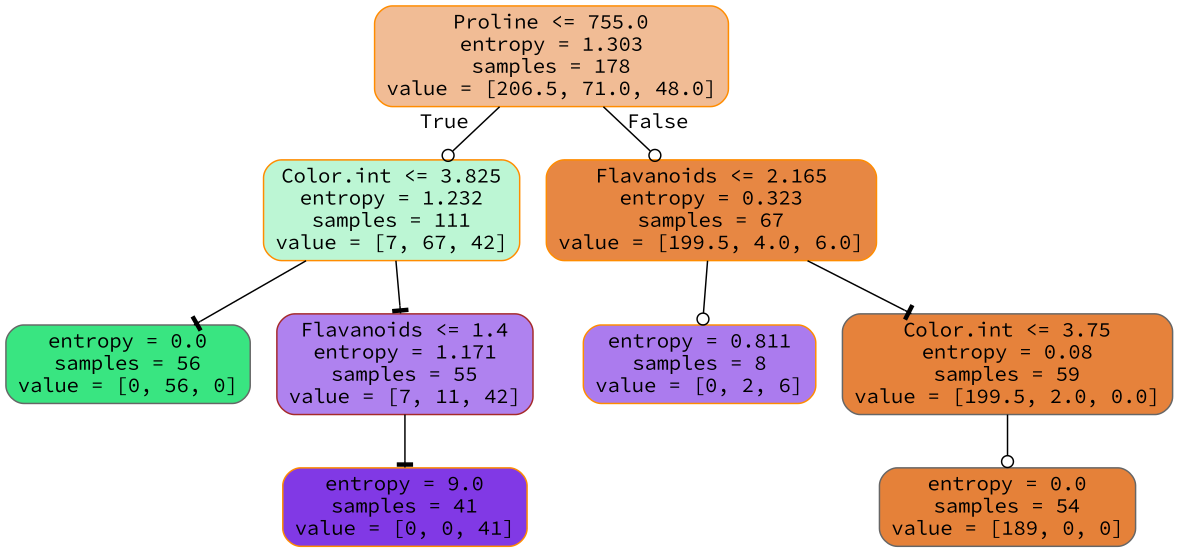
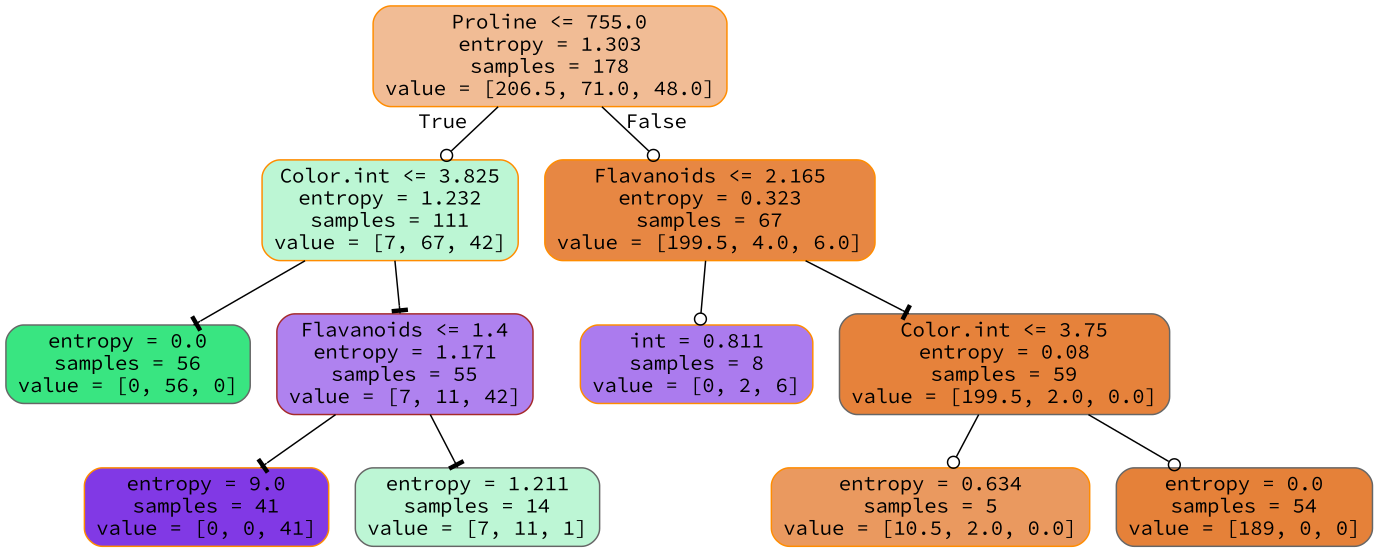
  digraph {
    fontname="Source Code Pro"
    node [color=darkorange fontname="Source Code Pro" shape=box style="filled, rounded"]
    edge [arrowhead=odot fontname="Source Code Pro"]
    n1 [fillcolor="#e5813988" label="Proline <= 755.0\nentropy = 1.303\nsamples = 178\nvalue = [206.5, 71.0, 48.0]"]
    n2 [fillcolor="#39e58156" label="Color.int <= 3.825\nentropy = 1.232\nsamples = 111\nvalue = [7, 67, 42]"]
    n3 [fillcolor="#e58139f2" label="Flavanoids <= 2.165\nentropy = 0.323\nsamples = 67\nvalue = [199.5, 4.0, 6.0]"]
    n4 [color=gray40 fillcolor="#39e581ff" label="entropy = 0.0\nsamples = 56\nvalue = [0, 56, 0]"]
    n5 [color=brown fillcolor="#8139e5a1" label="Flavanoids <= 1.4\nentropy = 1.171\nsamples = 55\nvalue = [7, 11, 42]"]
-   n6 [fillcolor="#8139e5aa" label="entropy = 0.811\nsamples = 8\nvalue = [0, 2, 6]"]
+   n6 [fillcolor="#8139e5aa" label="int = 0.811\nsamples = 8\nvalue = [0, 2, 6]"]
    n7 [color=gray40 fillcolor="#e58139fc" label="Color.int <= 3.75\nentropy = 0.08\nsamples = 59\nvalue = [199.5, 2.0, 0.0]"]
    n8 [fillcolor="#8139e5ff" label="entropy = 9.0\nsamples = 41\nvalue = [0, 0, 41]"]
+   n9 [color=gray40 fillcolor="#39e58155" label="entropy = 1.211\nsamples = 14\nvalue = [7, 11, 1]"]
+   n10 [fillcolor="#e58139ce" label="entropy = 0.634\nsamples = 5\nvalue = [10.5, 2.0, 0.0]"]
    n11 [color=gray40 fillcolor="#e58139ff" label="entropy = 0.0\nsamples = 54\nvalue = [189, 0, 0]"]
    n1 -> n2 [headlabel=True labelangle=45 labeldistance=2.5]
    n1 -> n3 [headlabel=False labelangle=-45 labeldistance=2.5]
    n2 -> n4 [arrowhead=tee]
    n2 -> n5 [arrowhead=tee]
    n3 -> n6
    n3 -> n7 [arrowhead=tee]
    n5 -> n8 [arrowhead=tee]
+   n5 -> n9 [arrowhead=tee]
+   n7 -> n10
    n7 -> n11
  }
